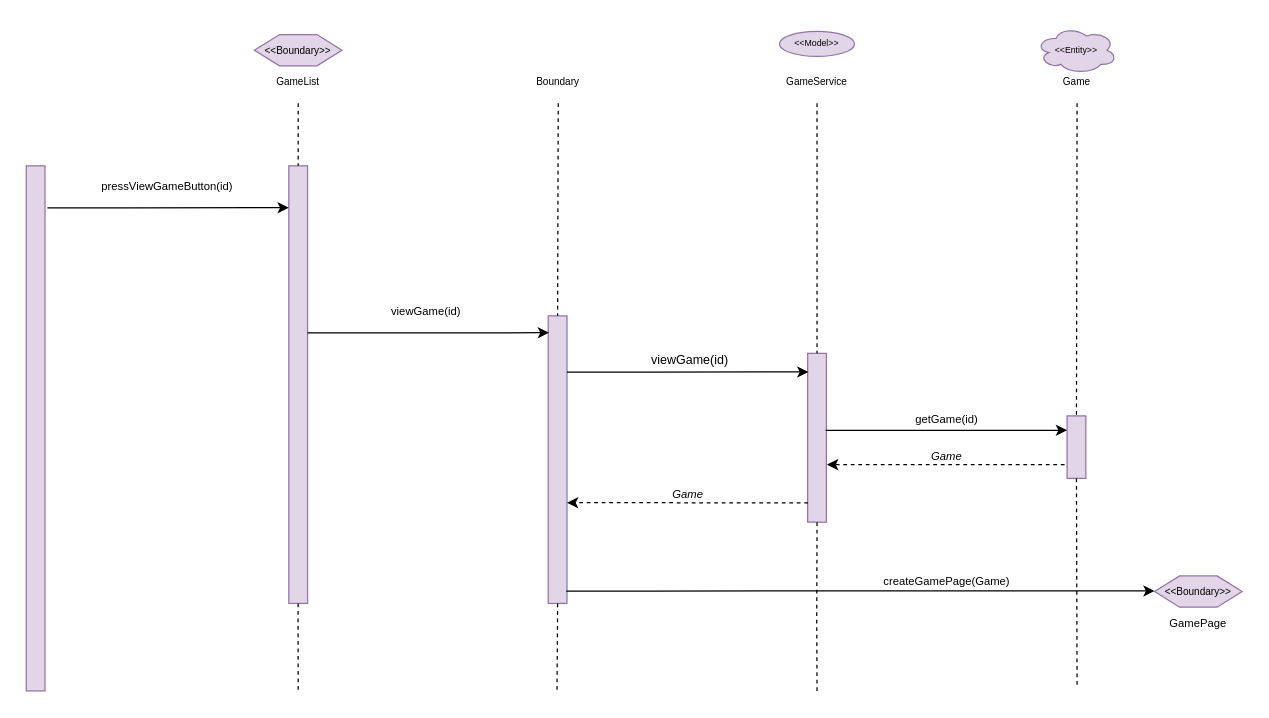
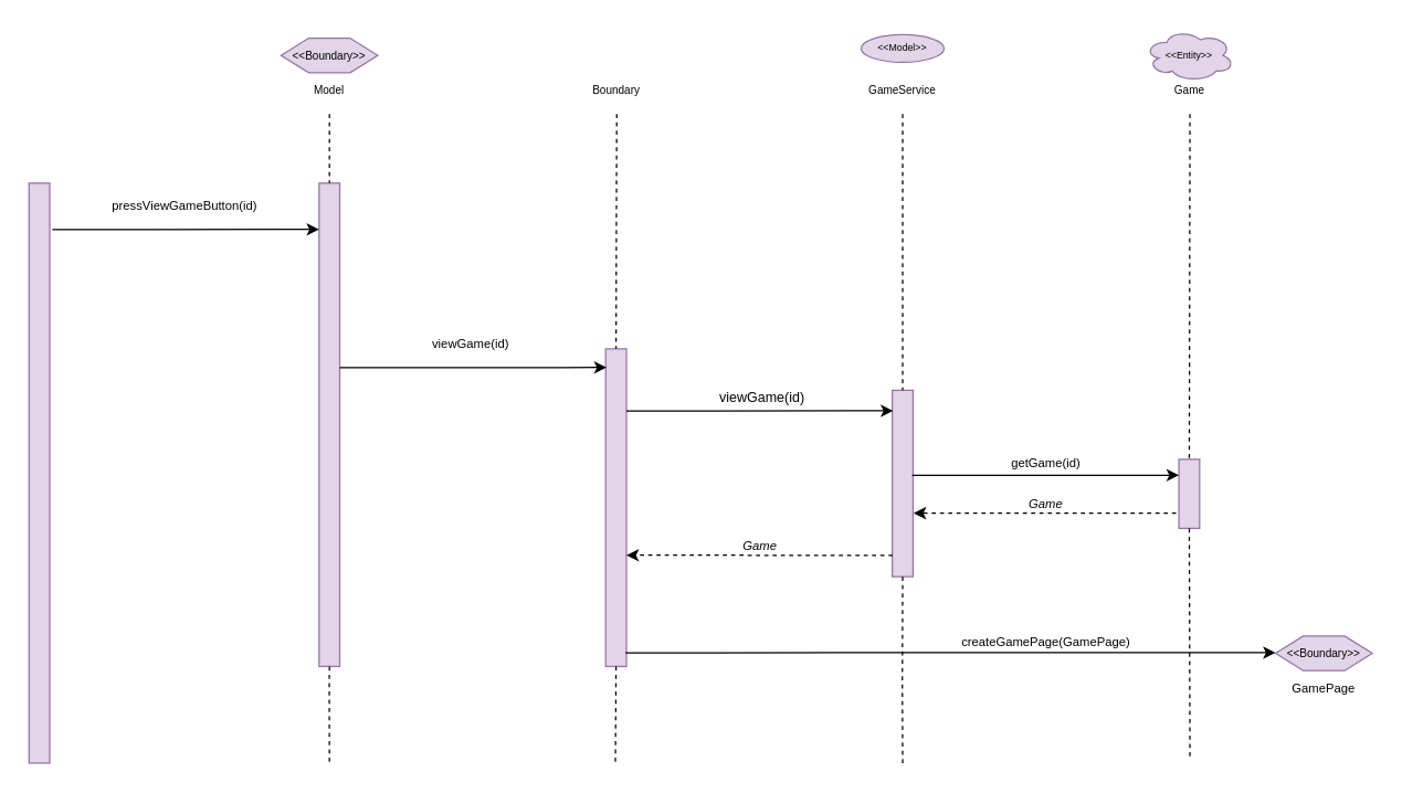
  <mxCell id="0" />
  <mxCell id="1" parent="0" />
  <mxCell id="2" value="" style="rounded=0;whiteSpace=wrap;html=1;fillColor=#e1d5e7;strokeColor=#9673a6;" parent="1" vertex="1"><mxGeometry x="20.5" y="132" width="15" height="420" as="geometry" /></mxCell>
  <mxCell id="3" value="" style="rounded=0;whiteSpace=wrap;html=1;fillColor=#e1d5e7;strokeColor=#9673a6;" parent="1" vertex="1"><mxGeometry x="230.5" y="132" width="15" height="350" as="geometry" /></mxCell>
  <mxCell id="4" value="" style="endArrow=none;dashed=1;html=1;rounded=0;fontSize=8;entryX=0.5;entryY=0;entryDx=0;entryDy=0;exitX=0.5;exitY=1;exitDx=0;exitDy=0;" parent="1" target="3" edge="1"><mxGeometry width="50" height="50" relative="1" as="geometry"><mxPoint x="238" y="82" as="sourcePoint" /><mxPoint x="260.5" y="142" as="targetPoint" /></mxGeometry></mxCell>
  <mxCell id="5" value="&amp;lt;&amp;lt;Boundary&amp;gt;&amp;gt;" style="shape=hexagon;perimeter=hexagonPerimeter2;whiteSpace=wrap;html=1;fixedSize=1;fontSize=8;fillColor=#e1d5e7;strokeColor=#9673a6;" parent="1" vertex="1"><mxGeometry x="203" y="27" width="70" height="25" as="geometry" /></mxCell>
- <mxCell id="6" value="&lt;div&gt;GameList&lt;/div&gt;" style="text;html=1;strokeColor=none;fillColor=none;align=center;verticalAlign=middle;whiteSpace=wrap;rounded=0;fontSize=8;" parent="1" vertex="1"><mxGeometry x="223" y="57" width="30" height="15" as="geometry" /></mxCell>
+ <mxCell id="6" value="&lt;div&gt;Model&lt;/div&gt;" style="text;html=1;strokeColor=none;fillColor=none;align=center;verticalAlign=middle;whiteSpace=wrap;rounded=0;fontSize=8;" parent="1" vertex="1"><mxGeometry x="223" y="57" width="30" height="15" as="geometry" /></mxCell>
  <mxCell id="7" value="Boundary" style="text;html=1;strokeColor=none;fillColor=none;align=center;verticalAlign=middle;whiteSpace=wrap;rounded=0;fontSize=8;" parent="1" vertex="1"><mxGeometry x="430.5" y="57" width="30" height="15" as="geometry" /></mxCell>
  <mxCell id="8" value="" style="rounded=0;whiteSpace=wrap;html=1;fillColor=#e1d5e7;strokeColor=#9673a6;" parent="1" vertex="1"><mxGeometry x="438" y="252" width="15" height="230" as="geometry" /></mxCell>
  <mxCell id="9" value="" style="endArrow=none;dashed=1;html=1;rounded=0;fontSize=8;entryX=0.5;entryY=0;entryDx=0;entryDy=0;" parent="1" target="8" edge="1"><mxGeometry width="50" height="50" relative="1" as="geometry"><mxPoint x="446" y="82" as="sourcePoint" /><mxPoint x="490.5" y="155.5" as="targetPoint" /></mxGeometry></mxCell>
  <mxCell id="10" value="&amp;lt;&amp;lt;Model&amp;gt;&amp;gt;" style="ellipse;whiteSpace=wrap;html=1;fontSize=7;fillColor=#e1d5e7;strokeColor=#9673a6;" parent="1" vertex="1"><mxGeometry x="623" y="24.5" width="60" height="20" as="geometry" /></mxCell>
  <mxCell id="11" value="" style="rounded=0;whiteSpace=wrap;html=1;fillColor=#e1d5e7;strokeColor=#9673a6;" parent="1" vertex="1"><mxGeometry x="645.5" y="282" width="15" height="135" as="geometry" /></mxCell>
  <mxCell id="12" value="" style="endArrow=none;dashed=1;html=1;rounded=0;fontSize=8;entryX=0.5;entryY=0;entryDx=0;entryDy=0;" parent="1" target="11" edge="1"><mxGeometry width="50" height="50" relative="1" as="geometry"><mxPoint x="653" y="82" as="sourcePoint" /><mxPoint x="675.5" y="180.5" as="targetPoint" /></mxGeometry></mxCell>
  <mxCell id="13" value="GameService" style="text;html=1;strokeColor=none;fillColor=none;align=center;verticalAlign=middle;whiteSpace=wrap;rounded=0;fontSize=8;" parent="1" vertex="1"><mxGeometry x="638" y="57" width="30" height="15" as="geometry" /></mxCell>
  <mxCell id="14" value="&lt;font style=&quot;font-size: 9px&quot;&gt;getGame(id)&lt;/font&gt;" style="text;html=1;strokeColor=none;fillColor=none;align=center;verticalAlign=middle;whiteSpace=wrap;rounded=0;fontSize=9;" parent="1" vertex="1"><mxGeometry x="662.38" y="324.5" width="190" height="20" as="geometry" /></mxCell>
  <mxCell id="15" value="&amp;lt;&amp;lt;Entity&amp;gt;&amp;gt;" style="ellipse;shape=cloud;whiteSpace=wrap;html=1;fontSize=7;fillColor=#e1d5e7;strokeColor=#9673a6;" parent="1" vertex="1"><mxGeometry x="828" y="20.59" width="65" height="37.82" as="geometry" /></mxCell>
  <mxCell id="16" value="" style="rounded=0;whiteSpace=wrap;html=1;fillColor=#e1d5e7;strokeColor=#9673a6;" parent="1" vertex="1"><mxGeometry x="853" y="332" width="15" height="50" as="geometry" /></mxCell>
  <mxCell id="17" value="" style="endArrow=none;dashed=1;html=1;rounded=0;fontSize=8;entryX=0.5;entryY=0;entryDx=0;entryDy=0;" parent="1" target="16" edge="1"><mxGeometry width="50" height="50" relative="1" as="geometry"><mxPoint x="861" y="82" as="sourcePoint" /><mxPoint x="787.66" y="273.25" as="targetPoint" /></mxGeometry></mxCell>
  <mxCell id="18" value="&lt;i&gt;Game&lt;/i&gt;" style="text;html=1;strokeColor=none;fillColor=none;align=center;verticalAlign=middle;whiteSpace=wrap;rounded=0;fontSize=9;" parent="1" vertex="1"><mxGeometry x="697.38" y="362" width="120" height="5" as="geometry" /></mxCell>
  <mxCell id="19" value="" style="endArrow=classic;html=1;rounded=0;dashed=1;fontSize=7;" parent="1" edge="1"><mxGeometry width="50" height="50" relative="1" as="geometry"><mxPoint x="851" y="371" as="sourcePoint" /><mxPoint x="661" y="371" as="targetPoint" /></mxGeometry></mxCell>
  <mxCell id="20" value="" style="endArrow=none;dashed=1;html=1;rounded=0;fontSize=8;exitX=0.5;exitY=1;exitDx=0;exitDy=0;" parent="1" source="16" edge="1"><mxGeometry width="50" height="50" relative="1" as="geometry"><mxPoint x="787.99" y="488.25" as="sourcePoint" /><mxPoint x="861" y="549" as="targetPoint" /></mxGeometry></mxCell>
  <mxCell id="21" value="" style="endArrow=none;dashed=1;html=1;rounded=0;fontSize=8;exitX=0.5;exitY=1;exitDx=0;exitDy=0;" parent="1" source="11" edge="1"><mxGeometry width="50" height="50" relative="1" as="geometry"><mxPoint x="653.25" y="465.5" as="sourcePoint" /><mxPoint x="653" y="552" as="targetPoint" /><Array as="points"><mxPoint x="652.76" y="495.5" /></Array></mxGeometry></mxCell>
  <mxCell id="22" value="" style="endArrow=none;dashed=1;html=1;rounded=0;fontSize=8;exitX=0.5;exitY=1;exitDx=0;exitDy=0;" parent="1" source="8" edge="1"><mxGeometry width="50" height="50" relative="1" as="geometry"><mxPoint x="445.94" y="462" as="sourcePoint" /><mxPoint x="445" y="552" as="targetPoint" /><Array as="points"><mxPoint x="445.45" y="492" /></Array></mxGeometry></mxCell>
  <mxCell id="23" value="" style="endArrow=none;dashed=1;html=1;rounded=0;fontSize=8;exitX=0.5;exitY=1;exitDx=0;exitDy=0;" parent="1" source="3" edge="1"><mxGeometry width="50" height="50" relative="1" as="geometry"><mxPoint x="238.38" y="462" as="sourcePoint" /><mxPoint x="238" y="552" as="targetPoint" /><Array as="points"><mxPoint x="237.89" y="492" /></Array></mxGeometry></mxCell>
  <mxCell id="24" value="Game" style="text;html=1;strokeColor=none;fillColor=none;align=center;verticalAlign=middle;whiteSpace=wrap;rounded=0;fontSize=8;" parent="1" vertex="1"><mxGeometry x="845.5" y="57" width="30" height="15" as="geometry" /></mxCell>
  <mxCell id="25" value="" style="endArrow=classic;html=1;rounded=0;exitX=1;exitY=0;exitDx=0;exitDy=0;entryX=-0.125;entryY=0.121;entryDx=0;entryDy=0;entryPerimeter=0;" parent="1" edge="1"><mxGeometry width="50" height="50" relative="1" as="geometry"><mxPoint x="245.5" y="265.57" as="sourcePoint" /><mxPoint x="438.625" y="265.5" as="targetPoint" /><Array as="points"><mxPoint x="293" y="265.57" /><mxPoint x="313" y="265.57" /></Array></mxGeometry></mxCell>
  <mxCell id="26" value="&lt;div style=&quot;font-size: 9px&quot;&gt;viewGame(id)&lt;/div&gt;" style="text;html=1;strokeColor=none;fillColor=none;align=center;verticalAlign=middle;whiteSpace=wrap;rounded=0;fontSize=9;" parent="1" vertex="1"><mxGeometry x="243" y="232" width="195" height="33.5" as="geometry" /></mxCell>
  <mxCell id="27" value="" style="endArrow=classic;html=1;rounded=0;exitX=1;exitY=0;exitDx=0;exitDy=0;entryX=-0.125;entryY=0.121;entryDx=0;entryDy=0;entryPerimeter=0;" parent="1" edge="1"><mxGeometry width="50" height="50" relative="1" as="geometry"><mxPoint x="37.38" y="165.57" as="sourcePoint" /><mxPoint x="230.505" y="165.5" as="targetPoint" /><Array as="points"><mxPoint x="84.88" y="165.57" /><mxPoint x="104.88" y="165.57" /></Array></mxGeometry></mxCell>
  <mxCell id="28" value="" style="endArrow=classic;html=1;rounded=0;exitX=1;exitY=0;exitDx=0;exitDy=0;entryX=-0.125;entryY=0.121;entryDx=0;entryDy=0;entryPerimeter=0;" parent="1" edge="1"><mxGeometry width="50" height="50" relative="1" as="geometry"><mxPoint x="453" y="296.93" as="sourcePoint" /><mxPoint x="646.125" y="296.86" as="targetPoint" /><Array as="points"><mxPoint x="500.5" y="296.93" /><mxPoint x="520.5" y="296.93" /></Array></mxGeometry></mxCell>
  <mxCell id="29" value="&lt;div style=&quot;font-size: 9px&quot;&gt;pressViewGameButton(id)&lt;/div&gt;" style="text;html=1;strokeColor=none;fillColor=none;align=center;verticalAlign=middle;whiteSpace=wrap;rounded=0;fontSize=9;" parent="1" vertex="1"><mxGeometry x="35.5" y="132" width="195" height="33.5" as="geometry" /></mxCell>
  <mxCell id="30" value="viewGame(id)" style="text;html=1;strokeColor=none;fillColor=none;align=center;verticalAlign=middle;whiteSpace=wrap;rounded=0;fontSize=10;" parent="1" vertex="1"><mxGeometry x="455.25" y="282" width="192.5" height="10" as="geometry" /></mxCell>
  <mxCell id="31" value="" style="endArrow=classic;html=1;rounded=0;exitX=1;exitY=0;exitDx=0;exitDy=0;entryX=-0.125;entryY=0.121;entryDx=0;entryDy=0;entryPerimeter=0;" parent="1" edge="1"><mxGeometry width="50" height="50" relative="1" as="geometry"><mxPoint x="659.88" y="343.57" as="sourcePoint" /><mxPoint x="853.005" y="343.5" as="targetPoint" /><Array as="points"><mxPoint x="707.38" y="343.57" /><mxPoint x="727.38" y="343.57" /></Array></mxGeometry></mxCell>
  <mxCell id="32" value="" style="endArrow=classic;html=1;rounded=0;exitX=1;exitY=0;exitDx=0;exitDy=0;" parent="1" edge="1"><mxGeometry width="50" height="50" relative="1" as="geometry"><mxPoint x="452.38" y="472.07" as="sourcePoint" /><mxPoint x="923" y="472" as="targetPoint" /><Array as="points"><mxPoint x="499.88" y="472.07" /><mxPoint x="519.88" y="472.07" /></Array></mxGeometry></mxCell>
- <mxCell id="33" value="createGamePage(Game)" style="text;html=1;strokeColor=none;fillColor=none;align=center;verticalAlign=middle;whiteSpace=wrap;rounded=0;fontSize=9;" parent="1" vertex="1"><mxGeometry x="687.38" y="462" width="140" height="5" as="geometry" /></mxCell>
+ <mxCell id="33" value="createGamePage(GamePage)" style="text;html=1;strokeColor=none;fillColor=none;align=center;verticalAlign=middle;whiteSpace=wrap;rounded=0;fontSize=9;" parent="1" vertex="1"><mxGeometry x="687.38" y="462" width="140" height="5" as="geometry" /></mxCell>
  <mxCell id="34" value="&lt;i&gt;Game&lt;/i&gt;" style="text;html=1;strokeColor=none;fillColor=none;align=center;verticalAlign=middle;whiteSpace=wrap;rounded=0;fontSize=9;" parent="1" vertex="1"><mxGeometry x="490.18" y="392" width="120" height="5" as="geometry" /></mxCell>
  <mxCell id="35" value="" style="endArrow=classic;html=1;rounded=0;dashed=1;fontSize=7;entryX=0.98;entryY=0.724;entryDx=0;entryDy=0;entryPerimeter=0;exitX=0;exitY=0.425;exitDx=0;exitDy=0;exitPerimeter=0;" parent="1" edge="1"><mxGeometry width="50" height="50" relative="1" as="geometry"><mxPoint x="645.8" y="401.5" as="sourcePoint" /><mxPoint x="453" y="401.46" as="targetPoint" /></mxGeometry></mxCell>
  <mxCell id="36" value="&amp;lt;&amp;lt;Boundary&amp;gt;&amp;gt;" style="shape=hexagon;perimeter=hexagonPerimeter2;whiteSpace=wrap;html=1;fixedSize=1;fontSize=8;fillColor=#e1d5e7;strokeColor=#9673a6;" parent="1" vertex="1"><mxGeometry x="923" y="460" width="70" height="25" as="geometry" /></mxCell>
  <mxCell id="37" value="&lt;font style=&quot;font-size: 9px&quot;&gt;GamePage&lt;/font&gt;" style="text;html=1;strokeColor=none;fillColor=none;align=center;verticalAlign=middle;whiteSpace=wrap;rounded=0;" parent="1" vertex="1"><mxGeometry x="928" y="482" width="60" height="30" as="geometry" /></mxCell>
